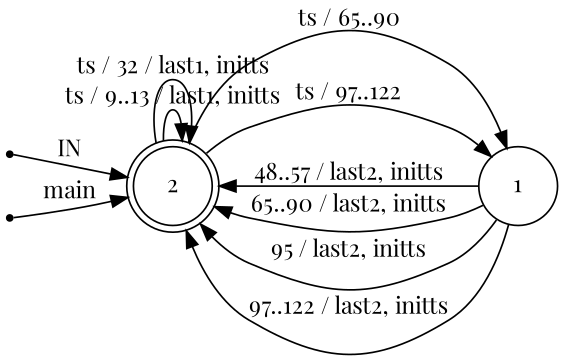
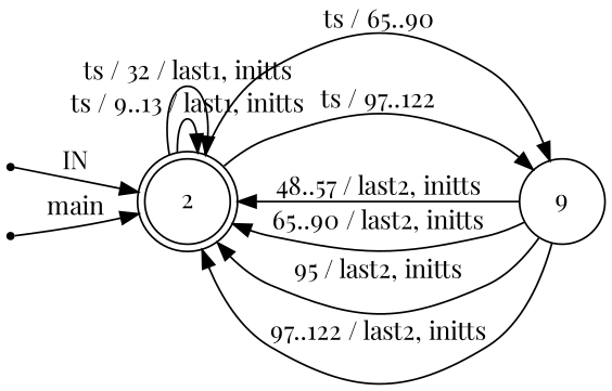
  digraph {
    rankdir=LR
    fontname="Playfair Display"
    node [shape=point fontname="Playfair Display"]
    edge [fontname="Playfair Display"]
    ENTRY
    2 [fixedsize=true height=0.65 shape=doublecircle]
    en_2
-   1 [fixedsize=true height=0.65 shape=circle]
+   1 [fixedsize=true height=0.65 shape=circle label=9]
    ENTRY -> 2 [label=IN]
    2 -> 2 [label="ts / 9..13 / last1, initts"]
    2 -> 2 [label="ts / 32 / last1, initts"]
    2 -> 1 [label="ts / 65..90"]
    2 -> 1 [label="ts / 97..122"]
    en_2 -> 2 [label=main]
    1 -> 2 [label="48..57 / last2, initts"]
    1 -> 2 [label="65..90 / last2, initts"]
    1 -> 2 [label="95 / last2, initts"]
    1 -> 2 [label="97..122 / last2, initts"]
  }
